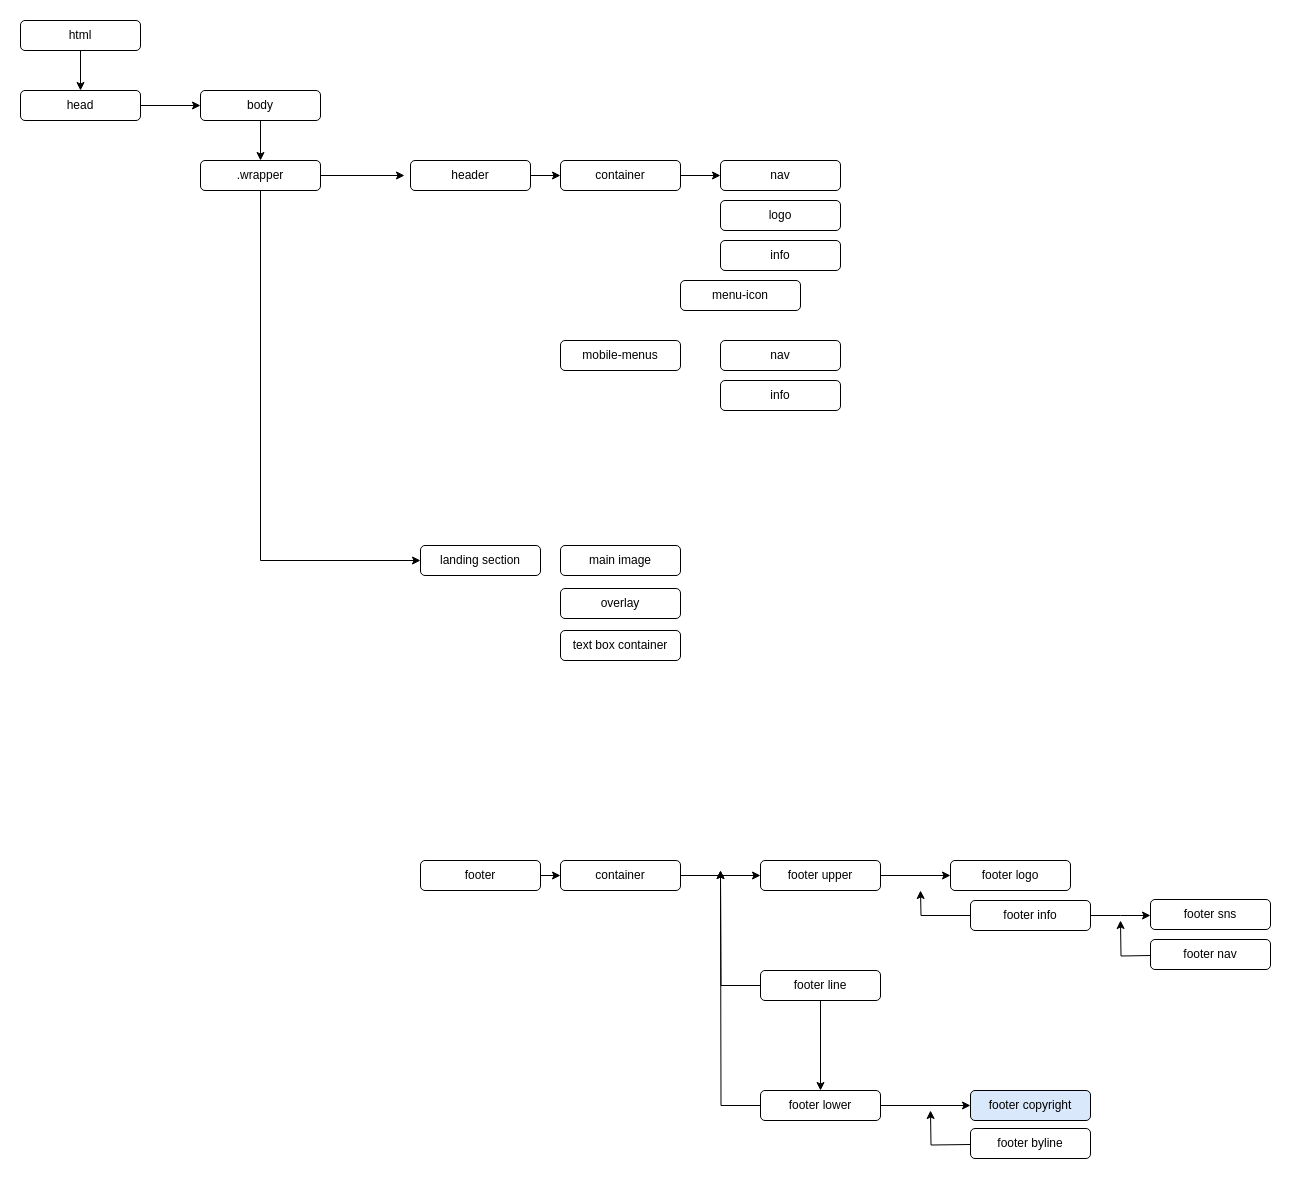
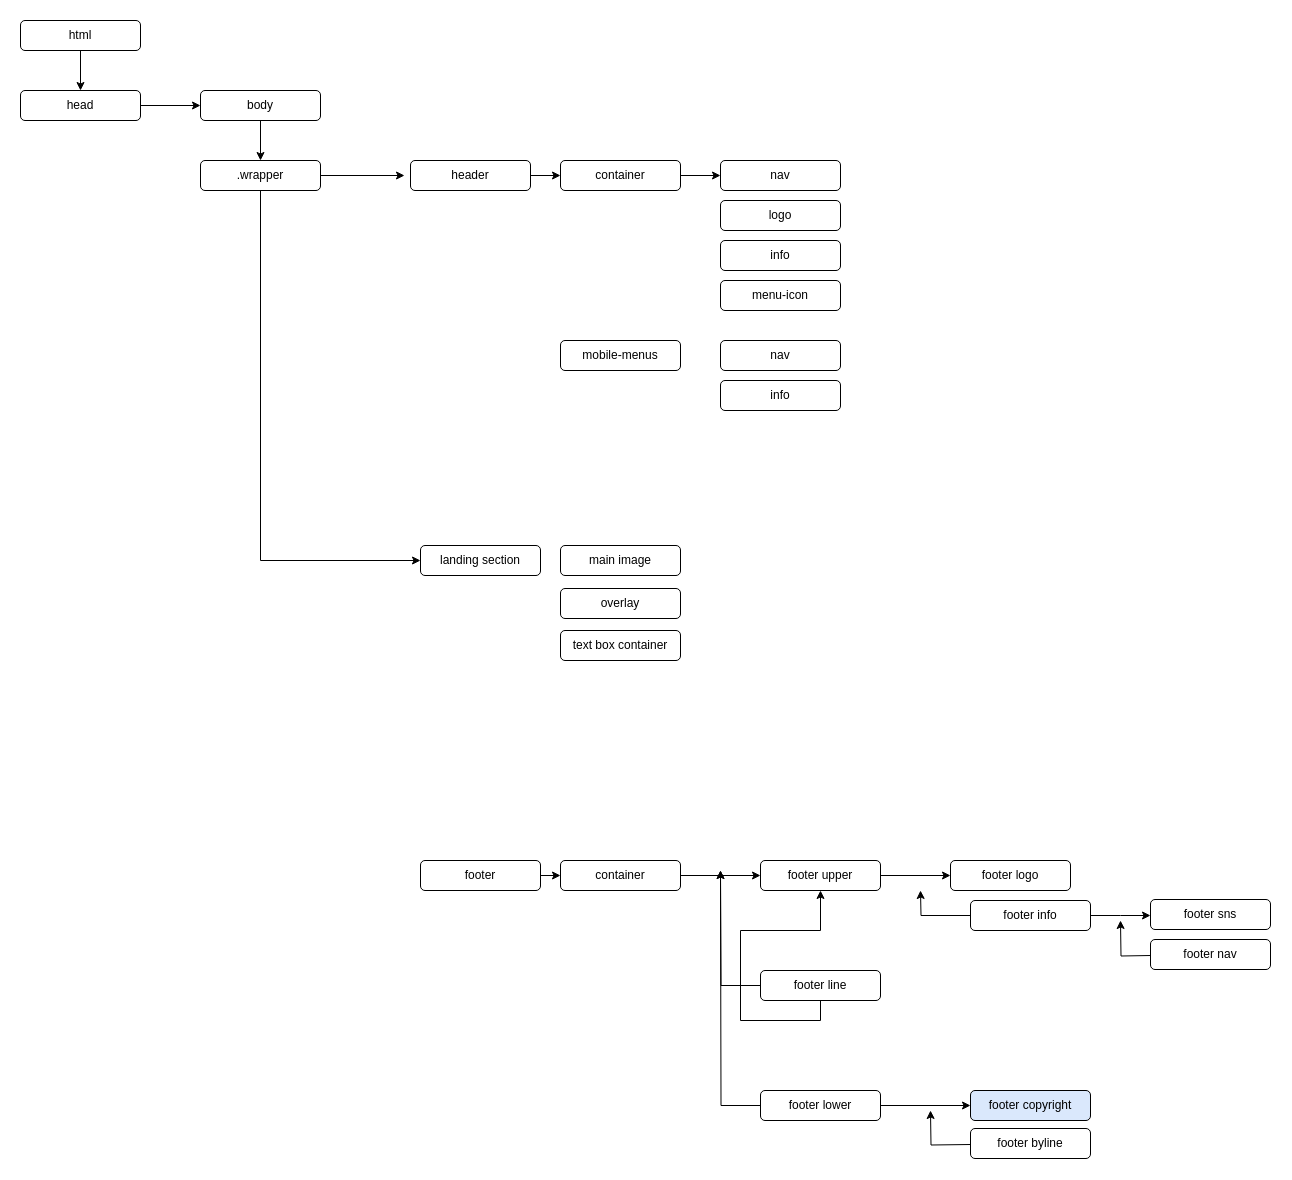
  <mxCell id="0" />
  <mxCell id="1" parent="0" />
  <mxCell id="2" style="edgeStyle=orthogonalEdgeStyle;rounded=0;orthogonalLoop=1;jettySize=auto;html=1;exitX=0.5;exitY=1;exitDx=0;exitDy=0;entryX=0.5;entryY=0;entryDx=0;entryDy=0;" edge="1" parent="1" source="3" target="4"><mxGeometry relative="1" as="geometry" /></mxCell>
  <mxCell id="3" value="html" style="rounded=1;whiteSpace=wrap;html=1;" vertex="1" parent="1"><mxGeometry x="20" y="20" width="120" height="30" as="geometry" /></mxCell>
  <mxCell id="4" value="head" style="rounded=1;whiteSpace=wrap;html=1;" vertex="1" parent="1"><mxGeometry x="20" y="90" width="120" height="30" as="geometry" /></mxCell>
  <mxCell id="5" value="body" style="rounded=1;whiteSpace=wrap;html=1;" vertex="1" parent="1"><mxGeometry x="200" y="90" width="120" height="30" as="geometry" /></mxCell>
  <mxCell id="6" style="edgeStyle=orthogonalEdgeStyle;rounded=0;orthogonalLoop=1;jettySize=auto;html=1;exitX=0.5;exitY=1;exitDx=0;exitDy=0;entryX=0;entryY=0.5;entryDx=0;entryDy=0;" edge="1" parent="1" source="7" target="24"><mxGeometry relative="1" as="geometry" /></mxCell>
  <mxCell id="7" value=".wrapper" style="rounded=1;whiteSpace=wrap;html=1;" vertex="1" parent="1"><mxGeometry x="200" y="160" width="120" height="30" as="geometry" /></mxCell>
  <mxCell id="8" style="edgeStyle=orthogonalEdgeStyle;rounded=0;orthogonalLoop=1;jettySize=auto;html=1;exitX=1;exitY=0.5;exitDx=0;exitDy=0;entryX=0;entryY=0.5;entryDx=0;entryDy=0;" edge="1" parent="1" source="9" target="16"><mxGeometry relative="1" as="geometry" /></mxCell>
  <mxCell id="9" value="header" style="rounded=1;whiteSpace=wrap;html=1;" vertex="1" parent="1"><mxGeometry x="410" y="160" width="120" height="30" as="geometry" /></mxCell>
  <mxCell id="10" style="edgeStyle=orthogonalEdgeStyle;rounded=0;orthogonalLoop=1;jettySize=auto;html=1;exitX=1;exitY=0.5;exitDx=0;exitDy=0;entryX=0;entryY=0.5;entryDx=0;entryDy=0;" edge="1" parent="1" source="11" target="47"><mxGeometry relative="1" as="geometry" /></mxCell>
  <mxCell id="11" value="footer" style="rounded=1;whiteSpace=wrap;html=1;" vertex="1" parent="1"><mxGeometry x="420" y="860" width="120" height="30" as="geometry" /></mxCell>
  <mxCell id="12" value="" style="endArrow=classic;html=1;rounded=0;exitX=1;exitY=0.5;exitDx=0;exitDy=0;entryX=0;entryY=0.5;entryDx=0;entryDy=0;" edge="1" parent="1" source="4" target="5"><mxGeometry width="50" height="50" relative="1" as="geometry"><mxPoint x="370" y="400" as="sourcePoint" /><mxPoint x="420" y="350" as="targetPoint" /></mxGeometry></mxCell>
  <mxCell id="13" value="" style="endArrow=classic;html=1;rounded=0;exitX=0.5;exitY=1;exitDx=0;exitDy=0;entryX=0.5;entryY=0;entryDx=0;entryDy=0;" edge="1" parent="1" source="5" target="7"><mxGeometry width="50" height="50" relative="1" as="geometry"><mxPoint x="370" y="400" as="sourcePoint" /><mxPoint x="420" y="350" as="targetPoint" /></mxGeometry></mxCell>
  <mxCell id="14" value="" style="endArrow=classic;html=1;rounded=0;exitX=1;exitY=0.5;exitDx=0;exitDy=0;entryX=-0.05;entryY=0.5;entryDx=0;entryDy=0;entryPerimeter=0;" edge="1" parent="1" source="7" target="9"><mxGeometry width="50" height="50" relative="1" as="geometry"><mxPoint x="370" y="400" as="sourcePoint" /><mxPoint x="420" y="350" as="targetPoint" /></mxGeometry></mxCell>
  <mxCell id="15" style="edgeStyle=orthogonalEdgeStyle;rounded=0;orthogonalLoop=1;jettySize=auto;html=1;exitX=1;exitY=0.5;exitDx=0;exitDy=0;entryX=0;entryY=0.5;entryDx=0;entryDy=0;" edge="1" parent="1" source="16" target="17"><mxGeometry relative="1" as="geometry" /></mxCell>
  <mxCell id="16" value="container" style="rounded=1;whiteSpace=wrap;html=1;" vertex="1" parent="1"><mxGeometry x="560" y="160" width="120" height="30" as="geometry" /></mxCell>
  <mxCell id="17" value="nav" style="rounded=1;whiteSpace=wrap;html=1;" vertex="1" parent="1"><mxGeometry x="720" y="160" width="120" height="30" as="geometry" /></mxCell>
  <mxCell id="18" value="logo" style="rounded=1;whiteSpace=wrap;html=1;" vertex="1" parent="1"><mxGeometry x="720" y="200" width="120" height="30" as="geometry" /></mxCell>
  <mxCell id="19" value="info" style="rounded=1;whiteSpace=wrap;html=1;" vertex="1" parent="1"><mxGeometry x="720" y="240" width="120" height="30" as="geometry" /></mxCell>
  <mxCell id="20" value="mobile-menus" style="rounded=1;whiteSpace=wrap;html=1;" vertex="1" parent="1"><mxGeometry x="560" y="340" width="120" height="30" as="geometry" /></mxCell>
  <mxCell id="21" value="nav" style="rounded=1;whiteSpace=wrap;html=1;" vertex="1" parent="1"><mxGeometry x="720" y="340" width="120" height="30" as="geometry" /></mxCell>
  <mxCell id="22" value="info" style="rounded=1;whiteSpace=wrap;html=1;" vertex="1" parent="1"><mxGeometry x="720" y="380" width="120" height="30" as="geometry" /></mxCell>
- <mxCell id="23" value="menu-icon" style="rounded=1;whiteSpace=wrap;html=1;" vertex="1" parent="1"><mxGeometry x="680" y="280" width="120" height="30" as="geometry" /></mxCell>
+ <mxCell id="23" value="menu-icon" style="rounded=1;whiteSpace=wrap;html=1;" vertex="1" parent="1"><mxGeometry x="720" y="280" width="120" height="30" as="geometry" /></mxCell>
  <mxCell id="24" value="landing section" style="rounded=1;whiteSpace=wrap;html=1;" vertex="1" parent="1"><mxGeometry x="420" y="545" width="120" height="30" as="geometry" /></mxCell>
  <mxCell id="25" value="main image" style="rounded=1;whiteSpace=wrap;html=1;" vertex="1" parent="1"><mxGeometry x="560" y="545" width="120" height="30" as="geometry" /></mxCell>
  <mxCell id="26" value="overlay" style="rounded=1;whiteSpace=wrap;html=1;" vertex="1" parent="1"><mxGeometry x="560" y="588" width="120" height="30" as="geometry" /></mxCell>
  <mxCell id="27" style="edgeStyle=orthogonalEdgeStyle;rounded=0;orthogonalLoop=1;jettySize=auto;html=1;exitX=1;exitY=0.5;exitDx=0;exitDy=0;entryX=0;entryY=0.5;entryDx=0;entryDy=0;" edge="1" parent="1" source="28" target="35"><mxGeometry relative="1" as="geometry" /></mxCell>
  <mxCell id="28" value="footer upper" style="rounded=1;whiteSpace=wrap;html=1;" vertex="1" parent="1"><mxGeometry x="760" y="860" width="120" height="30" as="geometry" /></mxCell>
- <mxCell id="29" style="edgeStyle=orthogonalEdgeStyle;rounded=0;orthogonalLoop=1;jettySize=auto;html=1;exitX=0.5;exitY=1;exitDx=0;exitDy=0;entryX=0.5;entryY=0;entryDx=0;entryDy=0;" edge="1" parent="1" source="31" target="34"><mxGeometry relative="1" as="geometry" /></mxCell>
+ <mxCell id="29" style="edgeStyle=orthogonalEdgeStyle;rounded=0;orthogonalLoop=1;jettySize=auto;html=1;exitX=0.5;exitY=1;exitDx=0;exitDy=0;" edge="1" parent="1" source="31" target="28"><mxGeometry relative="1" as="geometry" /></mxCell>
  <mxCell id="30" style="edgeStyle=orthogonalEdgeStyle;rounded=0;orthogonalLoop=1;jettySize=auto;html=1;exitX=0;exitY=0.5;exitDx=0;exitDy=0;" edge="1" parent="1" source="31"><mxGeometry relative="1" as="geometry"><mxPoint x="720" y="870" as="targetPoint" /></mxGeometry></mxCell>
  <mxCell id="31" value="footer line" style="rounded=1;whiteSpace=wrap;html=1;" vertex="1" parent="1"><mxGeometry x="760" y="970" width="120" height="30" as="geometry" /></mxCell>
  <mxCell id="32" style="edgeStyle=orthogonalEdgeStyle;rounded=0;orthogonalLoop=1;jettySize=auto;html=1;exitX=1;exitY=0.5;exitDx=0;exitDy=0;entryX=0;entryY=0.5;entryDx=0;entryDy=0;" edge="1" parent="1" source="34" target="42"><mxGeometry relative="1" as="geometry" /></mxCell>
  <mxCell id="33" style="edgeStyle=orthogonalEdgeStyle;rounded=0;orthogonalLoop=1;jettySize=auto;html=1;exitX=0;exitY=0.5;exitDx=0;exitDy=0;" edge="1" parent="1" source="34"><mxGeometry relative="1" as="geometry"><mxPoint x="720" y="870" as="targetPoint" /></mxGeometry></mxCell>
  <mxCell id="34" value="footer lower" style="rounded=1;whiteSpace=wrap;html=1;" vertex="1" parent="1"><mxGeometry x="760" y="1090" width="120" height="30" as="geometry" /></mxCell>
  <mxCell id="35" value="footer logo" style="rounded=1;whiteSpace=wrap;html=1;" vertex="1" parent="1"><mxGeometry x="950" y="860" width="120" height="30" as="geometry" /></mxCell>
  <mxCell id="36" style="edgeStyle=orthogonalEdgeStyle;rounded=0;orthogonalLoop=1;jettySize=auto;html=1;exitX=0;exitY=0.5;exitDx=0;exitDy=0;" edge="1" parent="1" source="38"><mxGeometry relative="1" as="geometry"><mxPoint x="920" y="890" as="targetPoint" /></mxGeometry></mxCell>
  <mxCell id="37" style="edgeStyle=orthogonalEdgeStyle;rounded=0;orthogonalLoop=1;jettySize=auto;html=1;exitX=1;exitY=0.5;exitDx=0;exitDy=0;entryX=0;entryY=0.5;entryDx=0;entryDy=0;" edge="1" parent="1" source="38"><mxGeometry relative="1" as="geometry"><mxPoint x="1150" y="915" as="targetPoint" /></mxGeometry></mxCell>
  <mxCell id="38" value="footer info" style="rounded=1;whiteSpace=wrap;html=1;" vertex="1" parent="1"><mxGeometry x="970" y="900" width="120" height="30" as="geometry" /></mxCell>
  <mxCell id="39" value="footer sns" style="rounded=1;whiteSpace=wrap;html=1;" vertex="1" parent="1"><mxGeometry x="1150" y="899" width="120" height="30" as="geometry" /></mxCell>
  <mxCell id="40" style="edgeStyle=orthogonalEdgeStyle;rounded=0;orthogonalLoop=1;jettySize=auto;html=1;" edge="1" parent="1"><mxGeometry relative="1" as="geometry"><mxPoint x="1120" y="920" as="targetPoint" /><mxPoint x="1150" y="955" as="sourcePoint" /></mxGeometry></mxCell>
  <mxCell id="41" value="footer nav" style="rounded=1;whiteSpace=wrap;html=1;" vertex="1" parent="1"><mxGeometry x="1150" y="939" width="120" height="30" as="geometry" /></mxCell>
  <mxCell id="42" value="footer copyright" style="rounded=1;whiteSpace=wrap;html=1;fillColor=#dae8fc;" vertex="1" parent="1"><mxGeometry x="970" y="1090" width="120" height="30" as="geometry" /></mxCell>
  <mxCell id="43" style="edgeStyle=orthogonalEdgeStyle;rounded=0;orthogonalLoop=1;jettySize=auto;html=1;exitX=0;exitY=0.5;exitDx=0;exitDy=0;" edge="1" parent="1"><mxGeometry relative="1" as="geometry"><mxPoint x="930" y="1110" as="targetPoint" /><mxPoint x="970" y="1144" as="sourcePoint" /></mxGeometry></mxCell>
  <mxCell id="44" value="footer byline" style="rounded=1;whiteSpace=wrap;html=1;" vertex="1" parent="1"><mxGeometry x="970" y="1128" width="120" height="30" as="geometry" /></mxCell>
  <mxCell id="45" value="text box container" style="rounded=1;whiteSpace=wrap;html=1;" vertex="1" parent="1"><mxGeometry x="560" y="630" width="120" height="30" as="geometry" /></mxCell>
  <mxCell id="46" style="edgeStyle=orthogonalEdgeStyle;rounded=0;orthogonalLoop=1;jettySize=auto;html=1;exitX=1;exitY=0.5;exitDx=0;exitDy=0;entryX=0;entryY=0.5;entryDx=0;entryDy=0;" edge="1" parent="1" source="47" target="28"><mxGeometry relative="1" as="geometry" /></mxCell>
  <mxCell id="47" value="container" style="rounded=1;whiteSpace=wrap;html=1;" vertex="1" parent="1"><mxGeometry x="560" y="860" width="120" height="30" as="geometry" /></mxCell>
